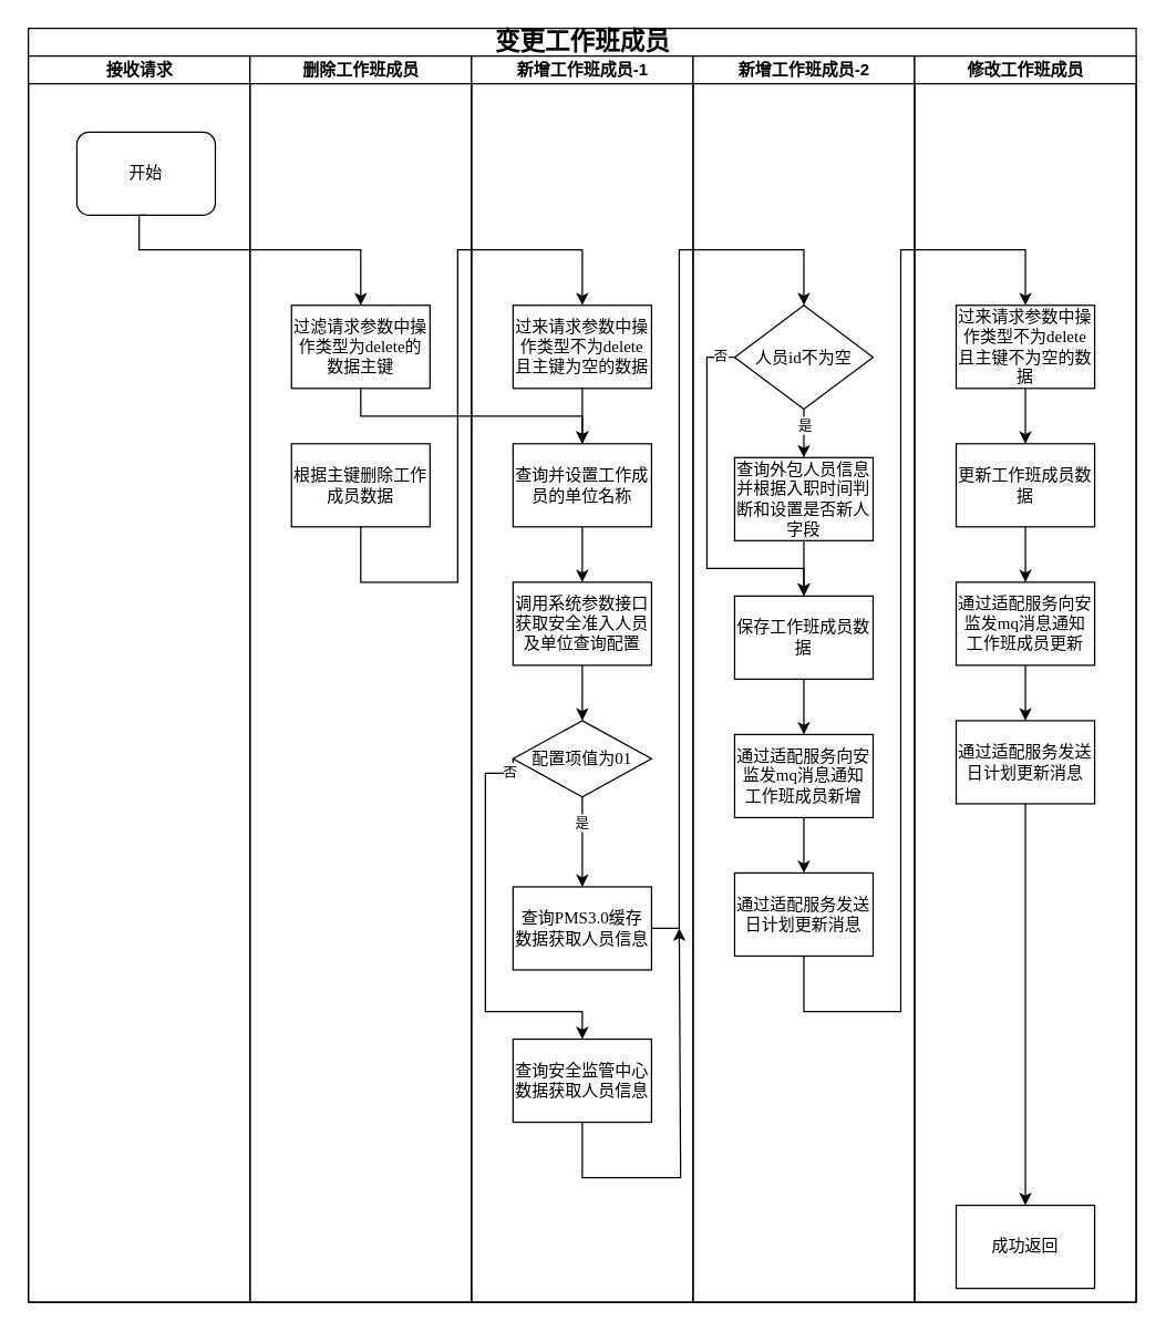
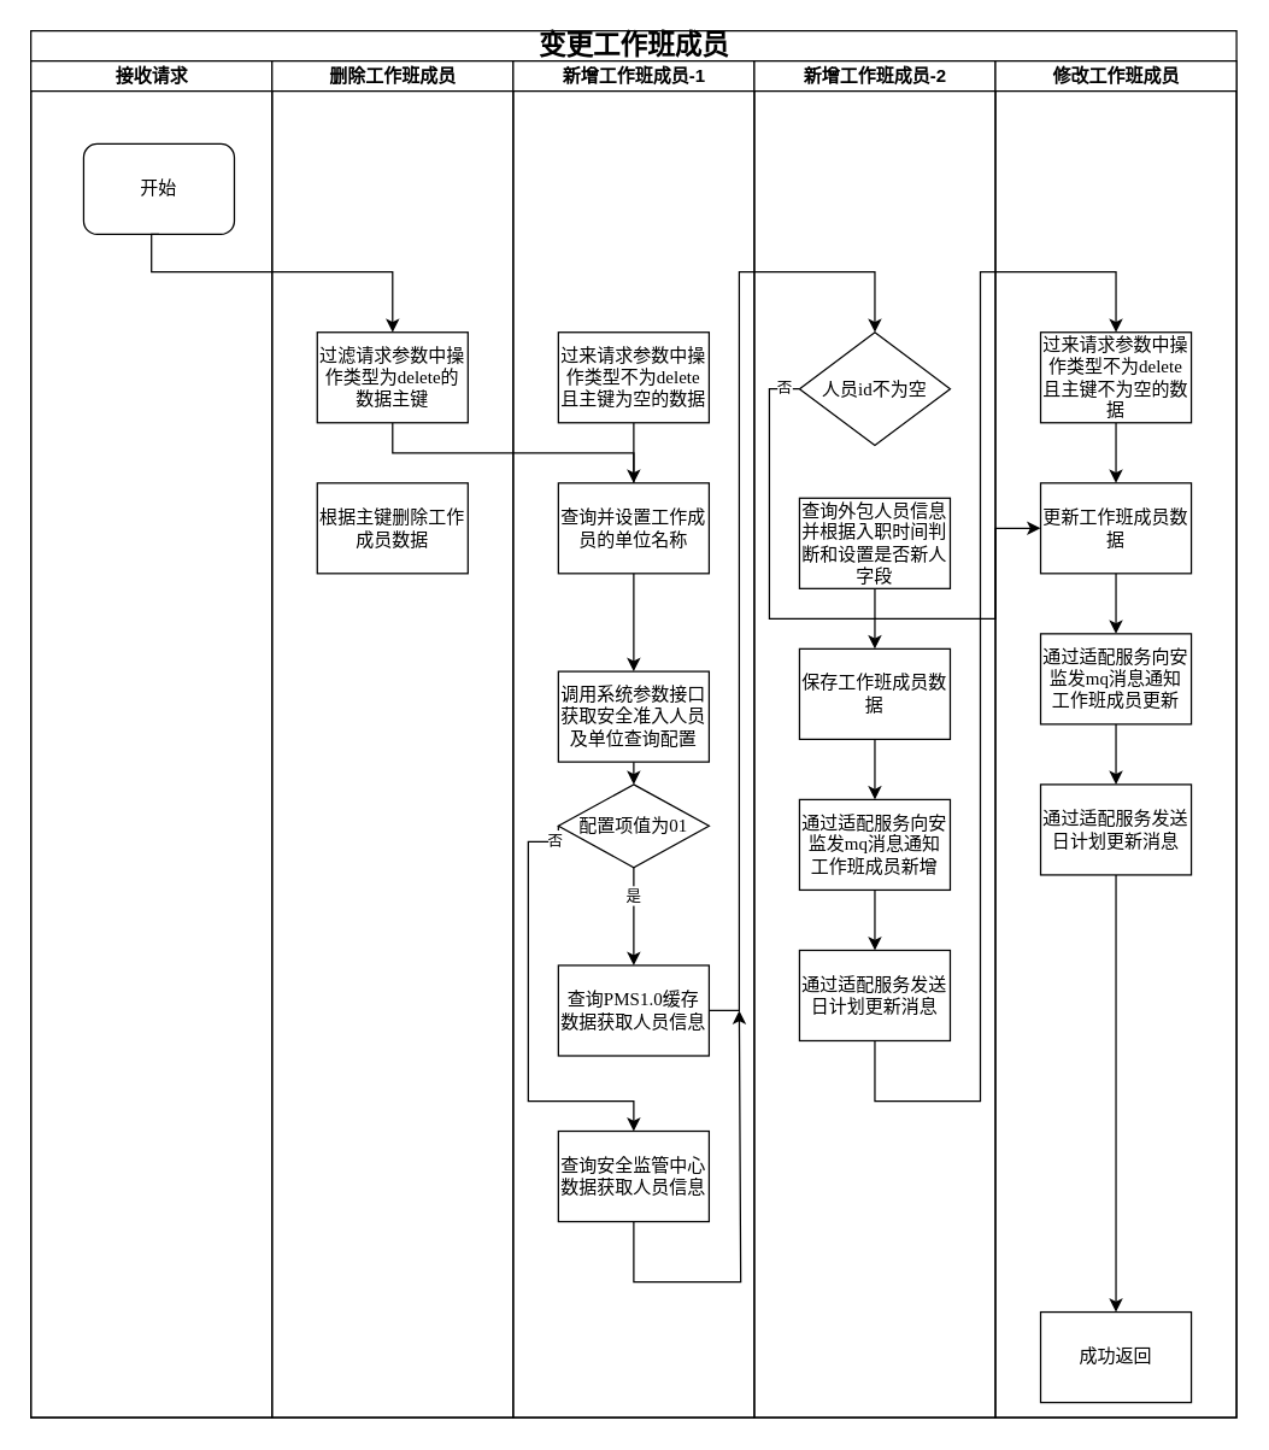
  <mxCell id="0" />
  <mxCell id="1" parent="0" />
  <mxCell id="2" value="&lt;span style=&quot;font-size: 18px;&quot;&gt;变更工作班成员&lt;/span&gt;" style="swimlane;html=1;childLayout=stackLayout;startSize=20;rounded=0;shadow=0;labelBackgroundColor=none;strokeWidth=1;fontFamily=Verdana;fontSize=8;align=center;" vertex="1" parent="1"><mxGeometry x="20" y="20" width="800" height="920" as="geometry" /></mxCell>
  <mxCell id="3" value="接收请求" style="swimlane;html=1;startSize=20;" vertex="1" parent="2"><mxGeometry y="20" width="160" height="900" as="geometry"><mxRectangle y="20" width="40" height="730" as="alternateBounds" /></mxGeometry></mxCell>
  <mxCell id="4" value="&lt;font style=&quot;font-size: 12px;&quot;&gt;开始&lt;/font&gt;" style="rounded=1;whiteSpace=wrap;html=1;shadow=0;labelBackgroundColor=none;strokeWidth=1;fontFamily=Verdana;fontSize=8;align=center;" vertex="1" parent="3"><mxGeometry x="35" y="55" width="100" height="60" as="geometry" /></mxCell>
  <mxCell id="5" value="删除工作班成员" style="swimlane;html=1;startSize=20;" vertex="1" parent="2"><mxGeometry x="160" y="20" width="160" height="900" as="geometry" /></mxCell>
  <mxCell id="6" style="edgeStyle=orthogonalEdgeStyle;rounded=0;orthogonalLoop=1;jettySize=auto;html=1;exitX=0.5;exitY=1;exitDx=0;exitDy=0;" edge="1" parent="5" source="7" target="13"><mxGeometry relative="1" as="geometry" /></mxCell>
  <mxCell id="7" value="&lt;span style=&quot;font-size: 12px;&quot;&gt;过滤请求参数中操作类型为delete的数据主键&lt;/span&gt;" style="whiteSpace=wrap;html=1;fontSize=8;fontFamily=Verdana;rounded=0;shadow=0;labelBackgroundColor=none;strokeWidth=1;" vertex="1" parent="5"><mxGeometry x="30" y="180" width="100" height="60" as="geometry" /></mxCell>
  <mxCell id="8" value="&lt;span style=&quot;font-size: 12px;&quot;&gt;根据主键删除工作成员数据&lt;/span&gt;" style="whiteSpace=wrap;html=1;fontSize=8;fontFamily=Verdana;rounded=0;shadow=0;labelBackgroundColor=none;strokeWidth=1;" vertex="1" parent="5"><mxGeometry x="30" y="280" width="100" height="60" as="geometry" /></mxCell>
  <mxCell id="9" value="新增工作班成员-1" style="swimlane;html=1;startSize=20;" vertex="1" parent="2"><mxGeometry x="320" y="20" width="160" height="900" as="geometry" /></mxCell>
- <mxCell id="10" style="edgeStyle=orthogonalEdgeStyle;rounded=0;orthogonalLoop=1;jettySize=auto;html=1;exitX=0.5;exitY=1;exitDx=0;exitDy=0;entryX=0.5;entryY=0;entryDx=0;entryDy=0;" edge="1" parent="9" source="11" target="13"><mxGeometry relative="1" as="geometry" /></mxCell>
+ <mxCell id="10" style="edgeStyle=orthogonalEdgeStyle;rounded=0;orthogonalLoop=1;jettySize=auto;html=1;exitX=0.5;exitY=1;exitDx=0;exitDy=0;entryX=0.5;entryY=0;entryDx=0;entryDy=0;endArrow=none;" edge="1" parent="9" source="11" target="13"><mxGeometry relative="1" as="geometry" /></mxCell>
  <mxCell id="11" value="&lt;span style=&quot;font-size: 12px;&quot;&gt;过来请求参数中操作类型不为delete且主键为空的数据&lt;/span&gt;" style="whiteSpace=wrap;html=1;fontSize=8;fontFamily=Verdana;rounded=0;shadow=0;labelBackgroundColor=none;strokeWidth=1;" vertex="1" parent="9"><mxGeometry x="30" y="180" width="100" height="60" as="geometry" /></mxCell>
  <mxCell id="12" style="edgeStyle=orthogonalEdgeStyle;rounded=0;orthogonalLoop=1;jettySize=auto;html=1;exitX=0.5;exitY=1;exitDx=0;exitDy=0;entryX=0.5;entryY=0;entryDx=0;entryDy=0;" edge="1" parent="9" source="13" target="15"><mxGeometry relative="1" as="geometry" /></mxCell>
  <mxCell id="13" value="&lt;span style=&quot;font-size: 12px;&quot;&gt;查询并设置工作成员的单位名称&lt;/span&gt;" style="whiteSpace=wrap;html=1;fontSize=8;fontFamily=Verdana;rounded=0;shadow=0;labelBackgroundColor=none;strokeWidth=1;" vertex="1" parent="9"><mxGeometry x="30" y="280" width="100" height="60" as="geometry" /></mxCell>
  <mxCell id="14" style="edgeStyle=orthogonalEdgeStyle;rounded=0;orthogonalLoop=1;jettySize=auto;html=1;exitX=0.5;exitY=1;exitDx=0;exitDy=0;entryX=0.5;entryY=0;entryDx=0;entryDy=0;" edge="1" parent="9" source="15" target="20"><mxGeometry relative="1" as="geometry" /></mxCell>
- <mxCell id="15" value="&lt;span style=&quot;font-size: 12px;&quot;&gt;调用系统参数接口获取安全准入人员及单位查询配置&lt;/span&gt;" style="whiteSpace=wrap;html=1;fontSize=8;fontFamily=Verdana;rounded=0;shadow=0;labelBackgroundColor=none;strokeWidth=1;" vertex="1" parent="9"><mxGeometry x="30" y="380" width="100" height="60" as="geometry" /></mxCell>
+ <mxCell id="15" value="&lt;span style=&quot;font-size: 12px;&quot;&gt;调用系统参数接口获取安全准入人员及单位查询配置&lt;/span&gt;" style="whiteSpace=wrap;html=1;fontSize=8;fontFamily=Verdana;rounded=0;shadow=0;labelBackgroundColor=none;strokeWidth=1;" vertex="1" parent="9"><mxGeometry x="30" y="405" width="100" height="60" as="geometry" /></mxCell>
  <mxCell id="16" style="edgeStyle=orthogonalEdgeStyle;rounded=0;orthogonalLoop=1;jettySize=auto;html=1;exitX=0.5;exitY=1;exitDx=0;exitDy=0;" edge="1" parent="9" source="20" target="21"><mxGeometry relative="1" as="geometry" /></mxCell>
  <mxCell id="17" value="&lt;font style=&quot;font-size: 10px;&quot;&gt;是&lt;/font&gt;" style="edgeLabel;html=1;align=center;verticalAlign=middle;resizable=0;points=[];" vertex="1" connectable="0" parent="16"><mxGeometry x="-0.449" y="-1" relative="1" as="geometry"><mxPoint as="offset" /></mxGeometry></mxCell>
  <mxCell id="18" style="edgeStyle=orthogonalEdgeStyle;rounded=0;orthogonalLoop=1;jettySize=auto;html=1;exitX=0;exitY=0.5;exitDx=0;exitDy=0;entryX=0.5;entryY=0;entryDx=0;entryDy=0;" edge="1" parent="9" source="20" target="23"><mxGeometry relative="1" as="geometry"><Array as="points"><mxPoint x="10" y="518" /><mxPoint x="10" y="690" /><mxPoint x="80" y="690" /></Array></mxGeometry></mxCell>
  <mxCell id="19" value="&lt;font style=&quot;font-size: 10px;&quot;&gt;否&lt;/font&gt;" style="edgeLabel;html=1;align=center;verticalAlign=middle;resizable=0;points=[];" vertex="1" connectable="0" parent="18"><mxGeometry x="-0.909" y="-2" relative="1" as="geometry"><mxPoint as="offset" /></mxGeometry></mxCell>
  <mxCell id="20" value="&lt;span style=&quot;font-size: 12px;&quot;&gt;配置项值为01&lt;/span&gt;" style="rhombus;whiteSpace=wrap;html=1;rounded=0;shadow=0;labelBackgroundColor=none;strokeWidth=1;fontFamily=Verdana;fontSize=8;align=center;" vertex="1" parent="9"><mxGeometry x="30" y="480" width="100" height="55" as="geometry" /></mxCell>
- <mxCell id="21" value="&lt;span style=&quot;font-size: 12px;&quot;&gt;查询PMS3.0缓存数据获取人员信息&lt;/span&gt;" style="whiteSpace=wrap;html=1;fontSize=8;fontFamily=Verdana;rounded=0;shadow=0;labelBackgroundColor=none;strokeWidth=1;" vertex="1" parent="9"><mxGeometry x="30" y="600" width="100" height="60" as="geometry" /></mxCell>
+ <mxCell id="21" value="&lt;span style=&quot;font-size: 12px;&quot;&gt;查询PMS1.0缓存数据获取人员信息&lt;/span&gt;" style="whiteSpace=wrap;html=1;fontSize=8;fontFamily=Verdana;rounded=0;shadow=0;labelBackgroundColor=none;strokeWidth=1;" vertex="1" parent="9"><mxGeometry x="30" y="600" width="100" height="60" as="geometry" /></mxCell>
  <mxCell id="22" style="edgeStyle=orthogonalEdgeStyle;rounded=0;orthogonalLoop=1;jettySize=auto;html=1;exitX=0.5;exitY=1;exitDx=0;exitDy=0;" edge="1" parent="9" source="23"><mxGeometry relative="1" as="geometry"><mxPoint x="150" y="630" as="targetPoint" /><Array as="points"><mxPoint x="80" y="810" /><mxPoint x="151" y="810" /></Array></mxGeometry></mxCell>
  <mxCell id="23" value="&lt;span style=&quot;font-size: 12px;&quot;&gt;查询安全监管中心数据获取人员信息&lt;/span&gt;" style="whiteSpace=wrap;html=1;fontSize=8;fontFamily=Verdana;rounded=0;shadow=0;labelBackgroundColor=none;strokeWidth=1;" vertex="1" parent="9"><mxGeometry x="30" y="710" width="100" height="60" as="geometry" /></mxCell>
  <mxCell id="24" style="edgeStyle=orthogonalEdgeStyle;rounded=0;orthogonalLoop=1;jettySize=auto;html=1;exitX=0.5;exitY=1;exitDx=0;exitDy=0;entryX=0.5;entryY=0;entryDx=0;entryDy=0;" edge="1" parent="2" source="4" target="7"><mxGeometry relative="1" as="geometry"><Array as="points"><mxPoint x="80" y="160" /><mxPoint x="240" y="160" /></Array></mxGeometry></mxCell>
- <mxCell id="25" style="edgeStyle=orthogonalEdgeStyle;rounded=0;orthogonalLoop=1;jettySize=auto;html=1;exitX=0.5;exitY=1;exitDx=0;exitDy=0;entryX=0.5;entryY=0;entryDx=0;entryDy=0;" edge="1" parent="2" source="8" target="11"><mxGeometry relative="1" as="geometry"><Array as="points"><mxPoint x="240" y="400" /><mxPoint x="310" y="400" /><mxPoint x="310" y="160" /><mxPoint x="400" y="160" /></Array></mxGeometry></mxCell>
  <mxCell id="26" value="新增工作班成员-2" style="swimlane;html=1;startSize=20;" vertex="1" parent="1"><mxGeometry x="500" y="40" width="160" height="900" as="geometry" /></mxCell>
- <mxCell id="27" style="edgeStyle=orthogonalEdgeStyle;rounded=0;orthogonalLoop=1;jettySize=auto;html=1;exitX=0.5;exitY=1;exitDx=0;exitDy=0;" edge="1" parent="26" source="31" target="33"><mxGeometry relative="1" as="geometry" /></mxCell>
- <mxCell id="28" value="&lt;font style=&quot;font-size: 10px;&quot;&gt;是&lt;/font&gt;" style="edgeLabel;html=1;align=center;verticalAlign=middle;resizable=0;points=[];" vertex="1" connectable="0" parent="27"><mxGeometry x="-0.52" relative="1" as="geometry"><mxPoint as="offset" /></mxGeometry></mxCell>
  <mxCell id="29" style="edgeStyle=orthogonalEdgeStyle;rounded=0;orthogonalLoop=1;jettySize=auto;html=1;exitX=0;exitY=0.5;exitDx=0;exitDy=0;entryX=0.5;entryY=0;entryDx=0;entryDy=0;" edge="1" parent="26" source="31" target="35"><mxGeometry relative="1" as="geometry"><Array as="points"><mxPoint x="10" y="218" /><mxPoint x="10" y="370" /><mxPoint x="80" y="370" /></Array></mxGeometry></mxCell>
  <mxCell id="30" value="&lt;font style=&quot;font-size: 10px;&quot;&gt;否&lt;/font&gt;" style="edgeLabel;html=1;align=center;verticalAlign=middle;resizable=0;points=[];" vertex="1" connectable="0" parent="29"><mxGeometry x="-0.918" y="-1" relative="1" as="geometry"><mxPoint as="offset" /></mxGeometry></mxCell>
  <mxCell id="31" value="&lt;span style=&quot;font-size: 12px;&quot;&gt;人员id不为空&lt;/span&gt;" style="rhombus;whiteSpace=wrap;html=1;rounded=0;shadow=0;labelBackgroundColor=none;strokeWidth=1;fontFamily=Verdana;fontSize=8;align=center;" vertex="1" parent="26"><mxGeometry x="30" y="180" width="100" height="75" as="geometry" /></mxCell>
- <mxCell id="32" style="edgeStyle=orthogonalEdgeStyle;rounded=0;orthogonalLoop=1;jettySize=auto;html=1;exitX=0.5;exitY=1;exitDx=0;exitDy=0;" edge="1" parent="26" source="33" target="35"><mxGeometry relative="1" as="geometry" /></mxCell>
+ <mxCell id="32" style="edgeStyle=orthogonalEdgeStyle;rounded=0;orthogonalLoop=1;jettySize=auto;html=1;exitX=0.5;exitY=1;exitDx=0;exitDy=0;" edge="1" parent="26" source="33" target="44"><mxGeometry relative="1" as="geometry" /></mxCell>
  <mxCell id="33" value="&lt;span style=&quot;font-size: 12px;&quot;&gt;查询外包人员信息并根据入职时间判断和设置是否新人字段&lt;/span&gt;" style="whiteSpace=wrap;html=1;fontSize=8;fontFamily=Verdana;rounded=0;shadow=0;labelBackgroundColor=none;strokeWidth=1;" vertex="1" parent="26"><mxGeometry x="30" y="290" width="100" height="60" as="geometry" /></mxCell>
  <mxCell id="34" style="edgeStyle=orthogonalEdgeStyle;rounded=0;orthogonalLoop=1;jettySize=auto;html=1;exitX=0.5;exitY=1;exitDx=0;exitDy=0;" edge="1" parent="26" source="35" target="37"><mxGeometry relative="1" as="geometry" /></mxCell>
  <mxCell id="35" value="&lt;span style=&quot;font-size: 12px;&quot;&gt;保存工作班成员数据&lt;/span&gt;" style="whiteSpace=wrap;html=1;fontSize=8;fontFamily=Verdana;rounded=0;shadow=0;labelBackgroundColor=none;strokeWidth=1;" vertex="1" parent="26"><mxGeometry x="30" y="390" width="100" height="60" as="geometry" /></mxCell>
  <mxCell id="36" style="edgeStyle=orthogonalEdgeStyle;rounded=0;orthogonalLoop=1;jettySize=auto;html=1;exitX=0.5;exitY=1;exitDx=0;exitDy=0;" edge="1" parent="26" source="37" target="38"><mxGeometry relative="1" as="geometry" /></mxCell>
  <mxCell id="37" value="&lt;span style=&quot;font-size: 12px;&quot;&gt;通过适配服务向安监发mq消息通知工作班成员新增&lt;/span&gt;" style="whiteSpace=wrap;html=1;fontSize=8;fontFamily=Verdana;rounded=0;shadow=0;labelBackgroundColor=none;strokeWidth=1;" vertex="1" parent="26"><mxGeometry x="30" y="490" width="100" height="60" as="geometry" /></mxCell>
  <mxCell id="38" value="&lt;span style=&quot;font-size: 12px;&quot;&gt;通过适配服务发送日计划更新消息&lt;/span&gt;" style="whiteSpace=wrap;html=1;fontSize=8;fontFamily=Verdana;rounded=0;shadow=0;labelBackgroundColor=none;strokeWidth=1;" vertex="1" parent="26"><mxGeometry x="30" y="590" width="100" height="60" as="geometry" /></mxCell>
  <mxCell id="39" value="修改工作班成员" style="swimlane;html=1;startSize=20;" vertex="1" parent="1"><mxGeometry x="660" y="40" width="160" height="900" as="geometry" /></mxCell>
  <mxCell id="40" value="&lt;span style=&quot;font-size: 12px;&quot;&gt;成功返回&lt;/span&gt;" style="whiteSpace=wrap;html=1;fontSize=8;fontFamily=Verdana;rounded=0;shadow=0;labelBackgroundColor=none;strokeWidth=1;" vertex="1" parent="39"><mxGeometry x="30" y="830" width="100" height="60" as="geometry" /></mxCell>
  <mxCell id="41" style="edgeStyle=orthogonalEdgeStyle;rounded=0;orthogonalLoop=1;jettySize=auto;html=1;exitX=0.5;exitY=1;exitDx=0;exitDy=0;entryX=0.5;entryY=0;entryDx=0;entryDy=0;" edge="1" parent="39" source="42" target="44"><mxGeometry relative="1" as="geometry" /></mxCell>
  <mxCell id="42" value="&lt;span style=&quot;font-size: 12px;&quot;&gt;过来请求参数中操作类型不为delete且主键不为空的数据&lt;/span&gt;" style="whiteSpace=wrap;html=1;fontSize=8;fontFamily=Verdana;rounded=0;shadow=0;labelBackgroundColor=none;strokeWidth=1;" vertex="1" parent="39"><mxGeometry x="30" y="180" width="100" height="60" as="geometry" /></mxCell>
  <mxCell id="43" style="edgeStyle=orthogonalEdgeStyle;rounded=0;orthogonalLoop=1;jettySize=auto;html=1;exitX=0.5;exitY=1;exitDx=0;exitDy=0;entryX=0.5;entryY=0;entryDx=0;entryDy=0;" edge="1" parent="39" source="44" target="46"><mxGeometry relative="1" as="geometry" /></mxCell>
  <mxCell id="44" value="&lt;span style=&quot;font-size: 12px;&quot;&gt;更新工作班成员数据&lt;/span&gt;" style="whiteSpace=wrap;html=1;fontSize=8;fontFamily=Verdana;rounded=0;shadow=0;labelBackgroundColor=none;strokeWidth=1;" vertex="1" parent="39"><mxGeometry x="30" y="280" width="100" height="60" as="geometry" /></mxCell>
  <mxCell id="45" style="edgeStyle=orthogonalEdgeStyle;rounded=0;orthogonalLoop=1;jettySize=auto;html=1;exitX=0.5;exitY=1;exitDx=0;exitDy=0;entryX=0.5;entryY=0;entryDx=0;entryDy=0;" edge="1" parent="39" source="46" target="48"><mxGeometry relative="1" as="geometry" /></mxCell>
  <mxCell id="46" value="&lt;span style=&quot;font-size: 12px;&quot;&gt;通过适配服务向安监发mq消息通知工作班成员更新&lt;/span&gt;" style="whiteSpace=wrap;html=1;fontSize=8;fontFamily=Verdana;rounded=0;shadow=0;labelBackgroundColor=none;strokeWidth=1;" vertex="1" parent="39"><mxGeometry x="30" y="380" width="100" height="60" as="geometry" /></mxCell>
  <mxCell id="47" style="edgeStyle=orthogonalEdgeStyle;rounded=0;orthogonalLoop=1;jettySize=auto;html=1;exitX=0.5;exitY=1;exitDx=0;exitDy=0;" edge="1" parent="39" source="48" target="40"><mxGeometry relative="1" as="geometry" /></mxCell>
  <mxCell id="48" value="&lt;span style=&quot;font-size: 12px;&quot;&gt;通过适配服务发送日计划更新消息&lt;/span&gt;" style="whiteSpace=wrap;html=1;fontSize=8;fontFamily=Verdana;rounded=0;shadow=0;labelBackgroundColor=none;strokeWidth=1;" vertex="1" parent="39"><mxGeometry x="30" y="480" width="100" height="60" as="geometry" /></mxCell>
  <mxCell id="49" style="edgeStyle=orthogonalEdgeStyle;rounded=0;orthogonalLoop=1;jettySize=auto;html=1;exitX=1;exitY=0.5;exitDx=0;exitDy=0;entryX=0.5;entryY=0;entryDx=0;entryDy=0;" edge="1" parent="1" source="21"><mxGeometry relative="1" as="geometry"><mxPoint x="580" y="220" as="targetPoint" /><Array as="points"><mxPoint x="490" y="670" /><mxPoint x="490" y="180" /><mxPoint x="580" y="180" /></Array></mxGeometry></mxCell>
  <mxCell id="50" style="edgeStyle=orthogonalEdgeStyle;rounded=0;orthogonalLoop=1;jettySize=auto;html=1;exitX=0.5;exitY=1;exitDx=0;exitDy=0;entryX=0.5;entryY=0;entryDx=0;entryDy=0;" edge="1" parent="1" source="38" target="42"><mxGeometry relative="1" as="geometry"><Array as="points"><mxPoint x="580" y="730" /><mxPoint x="650" y="730" /><mxPoint x="650" y="180" /><mxPoint x="740" y="180" /></Array></mxGeometry></mxCell>
